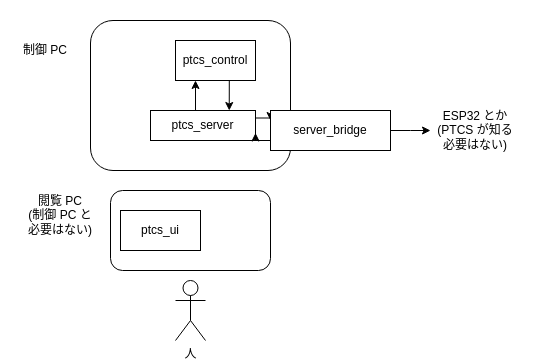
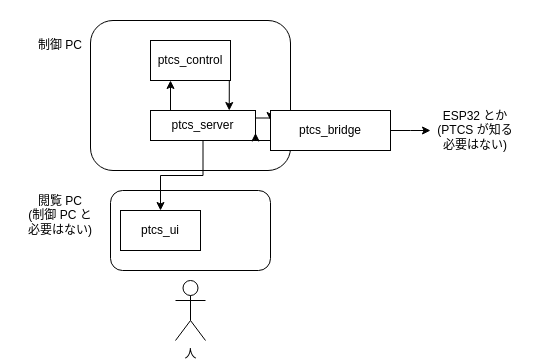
  <mxCell id="0" />
  <mxCell id="1" parent="0" />
  <mxCell id="2" value="" style="rounded=1;whiteSpace=wrap;html=1;" parent="1" vertex="1"><mxGeometry x="110" y="190" width="160" height="80" as="geometry" /></mxCell>
  <mxCell id="3" value="" style="rounded=1;whiteSpace=wrap;html=1;" parent="1" vertex="1"><mxGeometry x="90" y="20" width="200" height="150" as="geometry" /></mxCell>
+ <mxCell id="4" style="edgeStyle=orthogonalEdgeStyle;rounded=0;orthogonalLoop=1;jettySize=auto;html=1;exitX=0.5;exitY=1;exitDx=0;exitDy=0;entryX=0.5;entryY=0;entryDx=0;entryDy=0;" parent="1" source="7" target="8" edge="1"><mxGeometry relative="1" as="geometry" /></mxCell>
  <mxCell id="5" style="edgeStyle=orthogonalEdgeStyle;rounded=0;orthogonalLoop=1;jettySize=auto;html=1;exitX=0.25;exitY=0;exitDx=0;exitDy=0;entryX=0.25;entryY=1;entryDx=0;entryDy=0;" parent="1" source="7" target="10" edge="1"><mxGeometry relative="1" as="geometry" /></mxCell>
  <mxCell id="6" style="edgeStyle=orthogonalEdgeStyle;rounded=0;orthogonalLoop=1;jettySize=auto;html=1;exitX=1;exitY=0.25;exitDx=0;exitDy=0;entryX=0;entryY=0.25;entryDx=0;entryDy=0;" parent="1" source="7" target="13" edge="1"><mxGeometry relative="1" as="geometry" /></mxCell>
  <mxCell id="7" value="ptcs_server" style="rounded=0;whiteSpace=wrap;html=1;" parent="1" vertex="1"><mxGeometry x="150" y="110" width="105" height="30" as="geometry" /></mxCell>
  <mxCell id="8" value="ptcs_ui" style="rounded=0;whiteSpace=wrap;html=1;" parent="1" vertex="1"><mxGeometry x="120" y="210" width="80" height="40" as="geometry" /></mxCell>
  <mxCell id="9" style="edgeStyle=orthogonalEdgeStyle;rounded=0;orthogonalLoop=1;jettySize=auto;html=1;exitX=0.75;exitY=1;exitDx=0;exitDy=0;entryX=0.75;entryY=0;entryDx=0;entryDy=0;" parent="1" source="10" target="7" edge="1"><mxGeometry relative="1" as="geometry" /></mxCell>
- <mxCell id="10" value="ptcs_control" style="rounded=0;whiteSpace=wrap;html=1;" parent="1" vertex="1"><mxGeometry x="175" y="40" width="80" height="40" as="geometry" /></mxCell>
+ <mxCell id="10" value="ptcs_control" style="rounded=0;whiteSpace=wrap;html=1;" parent="1" vertex="1"><mxGeometry x="150" y="40" width="80" height="40" as="geometry" /></mxCell>
  <mxCell id="11" style="edgeStyle=orthogonalEdgeStyle;rounded=0;orthogonalLoop=1;jettySize=auto;html=1;exitX=0;exitY=0.75;exitDx=0;exitDy=0;entryX=1;entryY=0.75;entryDx=0;entryDy=0;" parent="1" source="13" target="7" edge="1"><mxGeometry relative="1" as="geometry" /></mxCell>
  <mxCell id="12" style="edgeStyle=orthogonalEdgeStyle;rounded=0;orthogonalLoop=1;jettySize=auto;html=1;exitX=1;exitY=0.5;exitDx=0;exitDy=0;" parent="1" source="13" edge="1"><mxGeometry relative="1" as="geometry"><mxPoint x="430" y="130" as="targetPoint" /></mxGeometry></mxCell>
- <mxCell id="13" value="server_bridge" style="rounded=0;whiteSpace=wrap;html=1;" parent="1" vertex="1"><mxGeometry x="270" y="110" width="120" height="40" as="geometry" /></mxCell>
+ <mxCell id="13" value="ptcs_bridge" style="rounded=0;whiteSpace=wrap;html=1;" parent="1" vertex="1"><mxGeometry x="270" y="110" width="120" height="40" as="geometry" /></mxCell>
  <mxCell id="14" value="人" style="shape=umlActor;verticalLabelPosition=bottom;verticalAlign=top;html=1;outlineConnect=0;" parent="1" vertex="1"><mxGeometry x="175" y="280" width="30" height="60" as="geometry" /></mxCell>
- <mxCell id="15" value="制御 PC" style="text;html=1;strokeColor=none;fillColor=none;align=center;verticalAlign=middle;whiteSpace=wrap;rounded=0;" parent="1" vertex="1"><mxGeometry x="15" y="35" width="60" height="30" as="geometry" /></mxCell>
+ <mxCell id="15" value="制御 PC" style="text;html=1;strokeColor=none;fillColor=none;align=center;verticalAlign=middle;whiteSpace=wrap;rounded=0;" parent="1" vertex="1"><mxGeometry x="30" y="30" width="60" height="30" as="geometry" /></mxCell>
  <mxCell id="16" value="閲覧 PC&lt;br&gt;(制御 PC と&lt;br&gt;必要はない)" style="text;html=1;strokeColor=none;fillColor=none;align=center;verticalAlign=middle;whiteSpace=wrap;rounded=0;" parent="1" vertex="1"><mxGeometry x="20" y="200" width="80" height="30" as="geometry" /></mxCell>
  <mxCell id="17" value="ESP32 とか&lt;br&gt;(PTCS が知る&lt;br&gt;必要はない)" style="text;html=1;strokeColor=none;fillColor=none;align=center;verticalAlign=middle;whiteSpace=wrap;rounded=0;" parent="1" vertex="1"><mxGeometry x="430" y="100" width="90" height="60" as="geometry" /></mxCell>
